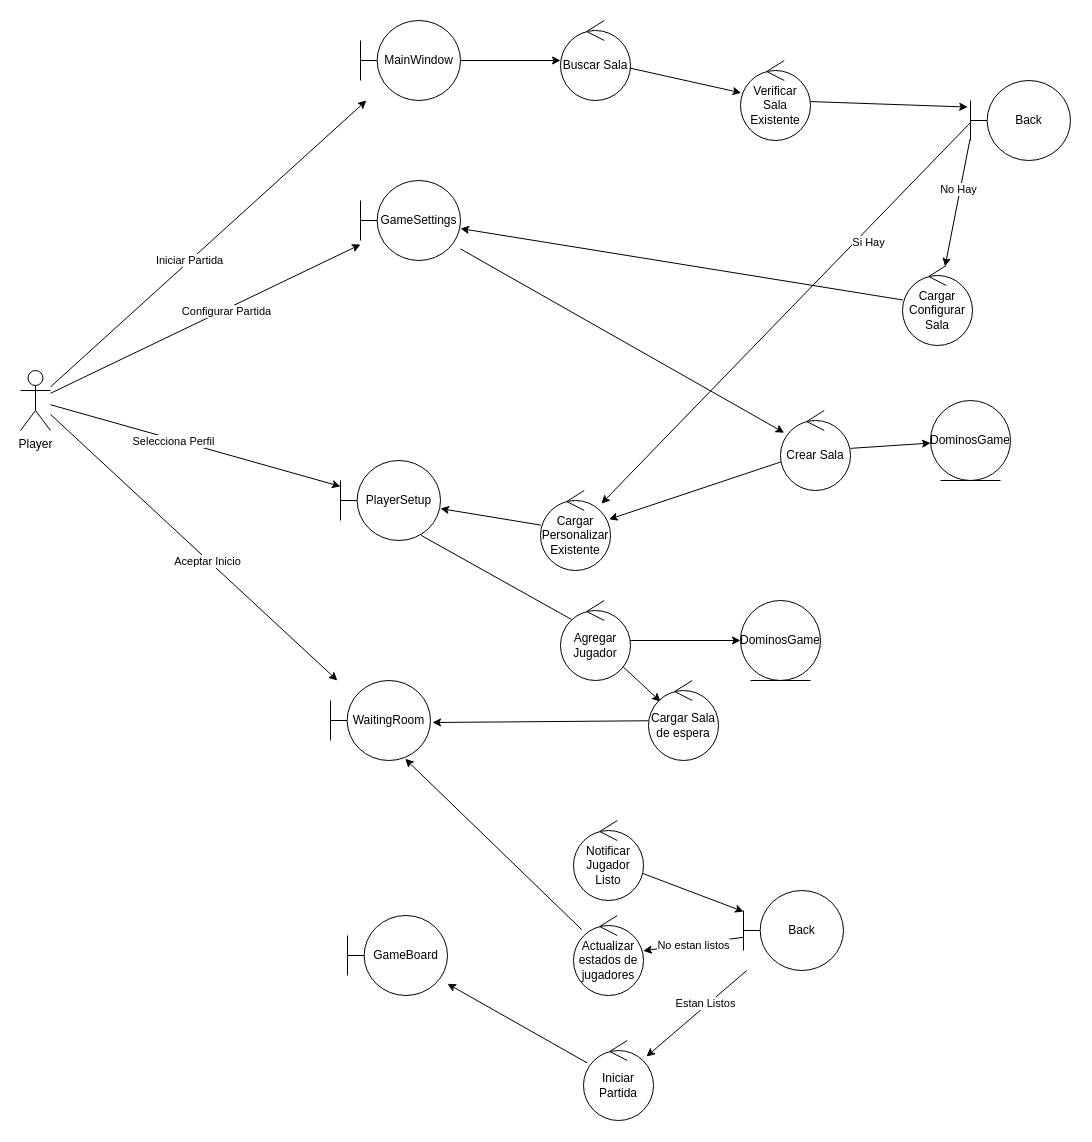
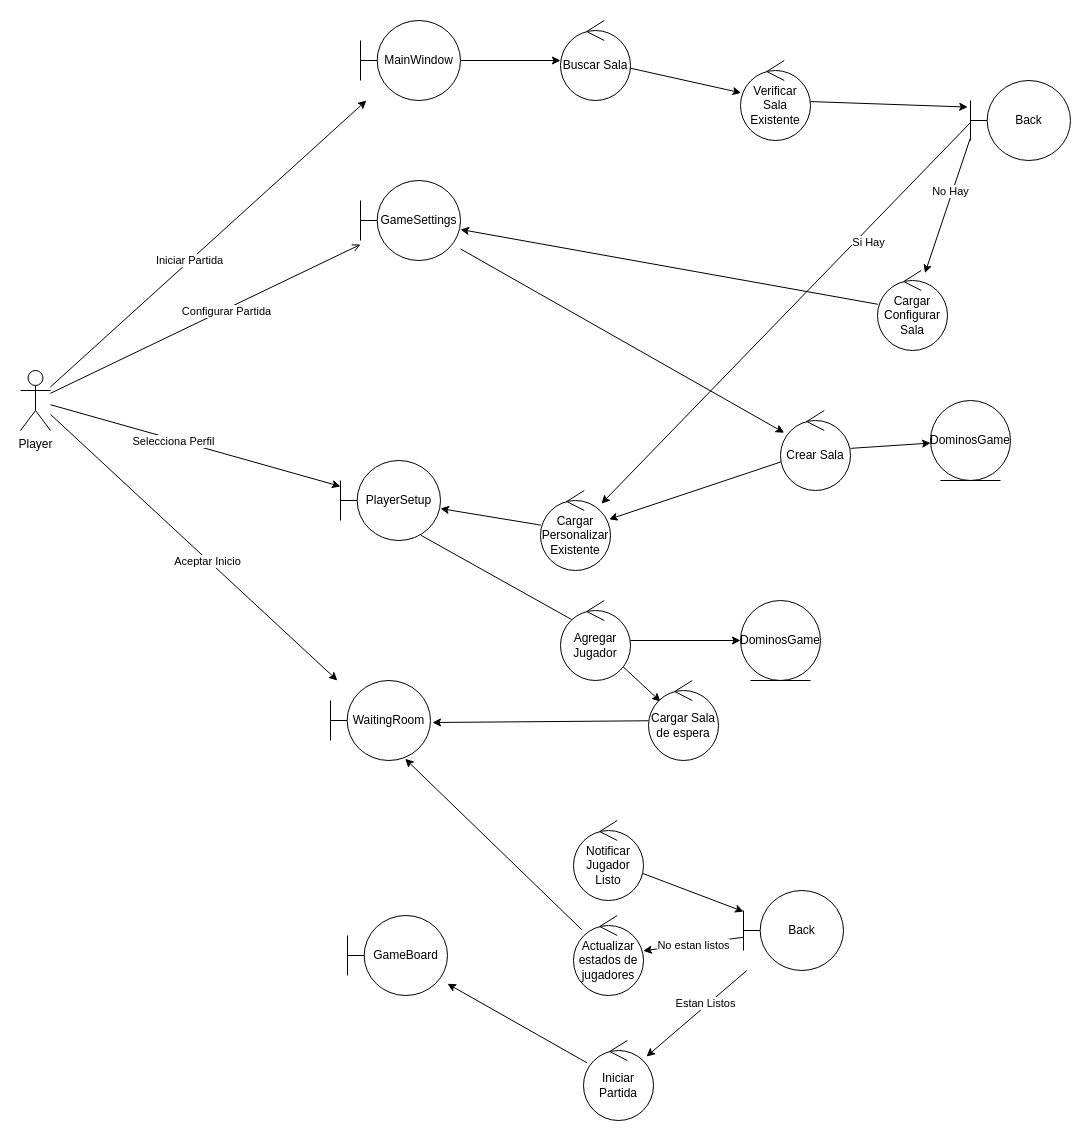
  <mxCell id="0" />
  <mxCell id="1" parent="0" />
  <mxCell id="2" style="edgeStyle=none;rounded=0;orthogonalLoop=1;jettySize=auto;html=1;" parent="1" source="10" target="12" edge="1"><mxGeometry relative="1" as="geometry" /></mxCell>
  <mxCell id="3" value="Iniciar Partida" style="edgeLabel;html=1;align=center;verticalAlign=middle;resizable=0;points=[];" parent="2" vertex="1" connectable="0"><mxGeometry x="-0.119" y="1" relative="1" as="geometry"><mxPoint as="offset" /></mxGeometry></mxCell>
  <mxCell id="4" style="edgeStyle=none;rounded=0;orthogonalLoop=1;jettySize=auto;html=1;" parent="1" source="10" target="25" edge="1"><mxGeometry relative="1" as="geometry" /></mxCell>
  <mxCell id="5" value="Aceptar Inicio" style="edgeLabel;html=1;align=center;verticalAlign=middle;resizable=0;points=[];" parent="4" vertex="1" connectable="0"><mxGeometry x="0.097" y="-1" relative="1" as="geometry"><mxPoint as="offset" /></mxGeometry></mxCell>
- <mxCell id="6" style="edgeStyle=none;rounded=0;orthogonalLoop=1;jettySize=auto;html=1;" parent="1" source="10" target="39" edge="1"><mxGeometry relative="1" as="geometry" /></mxCell>
+ <mxCell id="6" style="edgeStyle=none;rounded=0;orthogonalLoop=1;jettySize=auto;html=1;endArrow=open;" parent="1" source="10" target="39" edge="1"><mxGeometry relative="1" as="geometry" /></mxCell>
  <mxCell id="7" value="Configurar Partida" style="edgeLabel;html=1;align=center;verticalAlign=middle;resizable=0;points=[];" parent="6" vertex="1" connectable="0"><mxGeometry x="0.129" y="-2" relative="1" as="geometry"><mxPoint as="offset" /></mxGeometry></mxCell>
  <mxCell id="8" style="edgeStyle=none;rounded=0;orthogonalLoop=1;jettySize=auto;html=1;" parent="1" source="10" target="44" edge="1"><mxGeometry relative="1" as="geometry" /></mxCell>
  <mxCell id="9" value="Selecciona Perfil" style="edgeLabel;html=1;align=center;verticalAlign=middle;resizable=0;points=[];" parent="8" vertex="1" connectable="0"><mxGeometry x="-0.15" y="-3" relative="1" as="geometry"><mxPoint y="-1" as="offset" /></mxGeometry></mxCell>
  <mxCell id="10" value="Player" style="shape=umlActor;verticalLabelPosition=bottom;verticalAlign=top;html=1;" parent="1" vertex="1"><mxGeometry x="20" y="370" width="30" height="60" as="geometry" /></mxCell>
  <mxCell id="11" style="edgeStyle=orthogonalEdgeStyle;rounded=0;orthogonalLoop=1;jettySize=auto;html=1;" parent="1" source="12" target="14" edge="1"><mxGeometry relative="1" as="geometry" /></mxCell>
  <mxCell id="12" value="MainWindow" style="shape=umlBoundary;whiteSpace=wrap;html=1;" parent="1" vertex="1"><mxGeometry x="360" y="20" width="100" height="80" as="geometry" /></mxCell>
  <mxCell id="13" style="rounded=0;orthogonalLoop=1;jettySize=auto;html=1;" parent="1" source="14" target="20" edge="1"><mxGeometry relative="1" as="geometry" /></mxCell>
  <mxCell id="14" value="Buscar Sala" style="ellipse;shape=umlControl;whiteSpace=wrap;html=1;" parent="1" vertex="1"><mxGeometry x="560" y="20" width="70" height="80" as="geometry" /></mxCell>
  <mxCell id="15" style="edgeStyle=none;rounded=0;orthogonalLoop=1;jettySize=auto;html=1;exitX=-0.004;exitY=0.729;exitDx=0;exitDy=0;exitPerimeter=0;" parent="1" source="48" target="22" edge="1"><mxGeometry relative="1" as="geometry" /></mxCell>
  <mxCell id="16" value="No Hay" style="edgeLabel;html=1;align=center;verticalAlign=middle;resizable=0;points=[];" parent="15" vertex="1" connectable="0"><mxGeometry x="-0.207" y="-2" relative="1" as="geometry"><mxPoint as="offset" /></mxGeometry></mxCell>
  <mxCell id="17" style="edgeStyle=none;rounded=0;orthogonalLoop=1;jettySize=auto;html=1;exitX=-0.004;exitY=0.531;exitDx=0;exitDy=0;exitPerimeter=0;" parent="1" source="48" target="24" edge="1"><mxGeometry relative="1" as="geometry"><mxPoint x="674.995" y="298.189" as="targetPoint" /></mxGeometry></mxCell>
  <mxCell id="18" value="Si Hay" style="edgeLabel;html=1;align=center;verticalAlign=middle;resizable=0;points=[];" parent="17" vertex="1" connectable="0"><mxGeometry x="-0.232" y="2" relative="1" as="geometry"><mxPoint x="38" y="-28" as="offset" /></mxGeometry></mxCell>
  <mxCell id="19" style="rounded=0;orthogonalLoop=1;jettySize=auto;html=1;entryX=-0.028;entryY=0.332;entryDx=0;entryDy=0;entryPerimeter=0;" parent="1" source="20" target="48" edge="1"><mxGeometry relative="1" as="geometry" /></mxCell>
  <mxCell id="20" value="Verificar Sala Existente" style="ellipse;shape=umlControl;whiteSpace=wrap;html=1;" parent="1" vertex="1"><mxGeometry x="740" y="60" width="70" height="80" as="geometry" /></mxCell>
  <mxCell id="21" style="edgeStyle=none;rounded=0;orthogonalLoop=1;jettySize=auto;html=1;" parent="1" source="22" target="39" edge="1"><mxGeometry relative="1" as="geometry" /></mxCell>
- <mxCell id="22" value="Cargar Configurar Sala" style="ellipse;shape=umlControl;whiteSpace=wrap;html=1;" parent="1" vertex="1"><mxGeometry x="902" y="265" width="70" height="80" as="geometry" /></mxCell>
+ <mxCell id="22" value="Cargar Configurar Sala" style="ellipse;shape=umlControl;whiteSpace=wrap;html=1;" parent="1" vertex="1"><mxGeometry x="877" y="270" width="70" height="80" as="geometry" /></mxCell>
  <mxCell id="23" style="edgeStyle=none;rounded=0;orthogonalLoop=1;jettySize=auto;html=1;" parent="1" source="24" target="44" edge="1"><mxGeometry relative="1" as="geometry" /></mxCell>
  <mxCell id="24" value="Cargar Personalizar Existente" style="ellipse;shape=umlControl;whiteSpace=wrap;html=1;" parent="1" vertex="1"><mxGeometry x="540" y="490" width="70" height="80" as="geometry" /></mxCell>
  <mxCell id="25" value="WaitingRoom" style="shape=umlBoundary;whiteSpace=wrap;html=1;" parent="1" vertex="1"><mxGeometry x="330" y="680" width="100" height="80" as="geometry" /></mxCell>
  <mxCell id="26" style="edgeStyle=none;rounded=0;orthogonalLoop=1;jettySize=auto;html=1;" parent="1" source="27" target="32" edge="1"><mxGeometry relative="1" as="geometry" /></mxCell>
  <mxCell id="27" value="Notificar Jugador Listo" style="ellipse;shape=umlControl;whiteSpace=wrap;html=1;" parent="1" vertex="1"><mxGeometry x="573" y="820" width="70" height="80" as="geometry" /></mxCell>
  <mxCell id="28" style="edgeStyle=none;rounded=0;orthogonalLoop=1;jettySize=auto;html=1;" parent="1" source="32" target="34" edge="1"><mxGeometry relative="1" as="geometry" /></mxCell>
  <mxCell id="29" value="No estan listos" style="edgeLabel;html=1;align=center;verticalAlign=middle;resizable=0;points=[];" parent="28" vertex="1" connectable="0"><mxGeometry x="0.202" y="3" relative="1" as="geometry"><mxPoint x="10" y="-3" as="offset" /></mxGeometry></mxCell>
  <mxCell id="30" style="edgeStyle=none;rounded=0;orthogonalLoop=1;jettySize=auto;html=1;" parent="1" source="32" target="36" edge="1"><mxGeometry relative="1" as="geometry" /></mxCell>
  <mxCell id="31" value="Estan Listos" style="edgeLabel;html=1;align=center;verticalAlign=middle;resizable=0;points=[];" parent="30" vertex="1" connectable="0"><mxGeometry x="-0.203" y="-2" relative="1" as="geometry"><mxPoint as="offset" /></mxGeometry></mxCell>
  <mxCell id="32" value="Back" style="shape=umlBoundary;whiteSpace=wrap;html=1;" parent="1" vertex="1"><mxGeometry x="743" y="890" width="100" height="80" as="geometry" /></mxCell>
  <mxCell id="33" style="edgeStyle=none;rounded=0;orthogonalLoop=1;jettySize=auto;html=1;entryX=0.747;entryY=0.979;entryDx=0;entryDy=0;entryPerimeter=0;" parent="1" source="34" target="25" edge="1"><mxGeometry relative="1" as="geometry" /></mxCell>
  <mxCell id="34" value="Actualizar estados de jugadores" style="ellipse;shape=umlControl;whiteSpace=wrap;html=1;" parent="1" vertex="1"><mxGeometry x="573" y="915" width="70" height="80" as="geometry" /></mxCell>
  <mxCell id="35" style="edgeStyle=none;rounded=0;orthogonalLoop=1;jettySize=auto;html=1;" parent="1" source="36" target="37" edge="1"><mxGeometry relative="1" as="geometry" /></mxCell>
  <mxCell id="36" value="Iniciar Partida" style="ellipse;shape=umlControl;whiteSpace=wrap;html=1;" parent="1" vertex="1"><mxGeometry x="583" y="1040" width="70" height="80" as="geometry" /></mxCell>
  <mxCell id="37" value="GameBoard" style="shape=umlBoundary;whiteSpace=wrap;html=1;" parent="1" vertex="1"><mxGeometry x="347" y="915" width="100" height="80" as="geometry" /></mxCell>
  <mxCell id="38" style="edgeStyle=none;rounded=0;orthogonalLoop=1;jettySize=auto;html=1;" parent="1" source="39" target="42" edge="1"><mxGeometry relative="1" as="geometry" /></mxCell>
  <mxCell id="39" value="GameSettings" style="shape=umlBoundary;whiteSpace=wrap;html=1;" parent="1" vertex="1"><mxGeometry x="360" y="180" width="100" height="80" as="geometry" /></mxCell>
  <mxCell id="40" style="edgeStyle=none;rounded=0;orthogonalLoop=1;jettySize=auto;html=1;" parent="1" source="42" target="24" edge="1"><mxGeometry relative="1" as="geometry" /></mxCell>
  <mxCell id="41" style="edgeStyle=none;rounded=0;orthogonalLoop=1;jettySize=auto;html=1;" parent="1" source="42" target="49" edge="1"><mxGeometry relative="1" as="geometry" /></mxCell>
  <mxCell id="42" value="Crear Sala" style="ellipse;shape=umlControl;whiteSpace=wrap;html=1;" parent="1" vertex="1"><mxGeometry x="780" y="410" width="70" height="80" as="geometry" /></mxCell>
  <mxCell id="43" style="edgeStyle=none;rounded=0;orthogonalLoop=1;jettySize=auto;html=1;exitX=0.806;exitY=0.936;exitDx=0;exitDy=0;exitPerimeter=0;entryX=0.157;entryY=0.237;entryDx=0;entryDy=0;entryPerimeter=0;endArrow=none;" parent="1" source="44" target="47" edge="1"><mxGeometry relative="1" as="geometry" /></mxCell>
  <mxCell id="44" value="PlayerSetup" style="shape=umlBoundary;whiteSpace=wrap;html=1;" parent="1" vertex="1"><mxGeometry x="340" y="460" width="100" height="80" as="geometry" /></mxCell>
  <mxCell id="45" style="edgeStyle=none;rounded=0;orthogonalLoop=1;jettySize=auto;html=1;" parent="1" source="47" target="50" edge="1"><mxGeometry relative="1" as="geometry" /></mxCell>
  <mxCell id="46" style="edgeStyle=none;rounded=0;orthogonalLoop=1;jettySize=auto;html=1;entryX=0.171;entryY=0.263;entryDx=0;entryDy=0;entryPerimeter=0;" parent="1" source="47" target="52" edge="1"><mxGeometry relative="1" as="geometry" /></mxCell>
  <mxCell id="47" value="Agregar Jugador" style="ellipse;shape=umlControl;whiteSpace=wrap;html=1;" parent="1" vertex="1"><mxGeometry x="560" y="600" width="70" height="80" as="geometry" /></mxCell>
  <mxCell id="48" value="Back" style="shape=umlBoundary;whiteSpace=wrap;html=1;" parent="1" vertex="1"><mxGeometry x="970" y="80" width="100" height="80" as="geometry" /></mxCell>
  <mxCell id="49" value="DominosGame" style="ellipse;shape=umlEntity;whiteSpace=wrap;html=1;" parent="1" vertex="1"><mxGeometry x="930" y="400" width="80" height="80" as="geometry" /></mxCell>
  <mxCell id="50" value="DominosGame" style="ellipse;shape=umlEntity;whiteSpace=wrap;html=1;" parent="1" vertex="1"><mxGeometry x="740" y="600" width="80" height="80" as="geometry" /></mxCell>
  <mxCell id="51" style="edgeStyle=none;rounded=0;orthogonalLoop=1;jettySize=auto;html=1;entryX=1.02;entryY=0.525;entryDx=0;entryDy=0;entryPerimeter=0;" parent="1" source="52" target="25" edge="1"><mxGeometry relative="1" as="geometry" /></mxCell>
  <mxCell id="52" value="Cargar Sala de espera" style="ellipse;shape=umlControl;whiteSpace=wrap;html=1;" parent="1" vertex="1"><mxGeometry x="648" y="680" width="70" height="80" as="geometry" /></mxCell>
